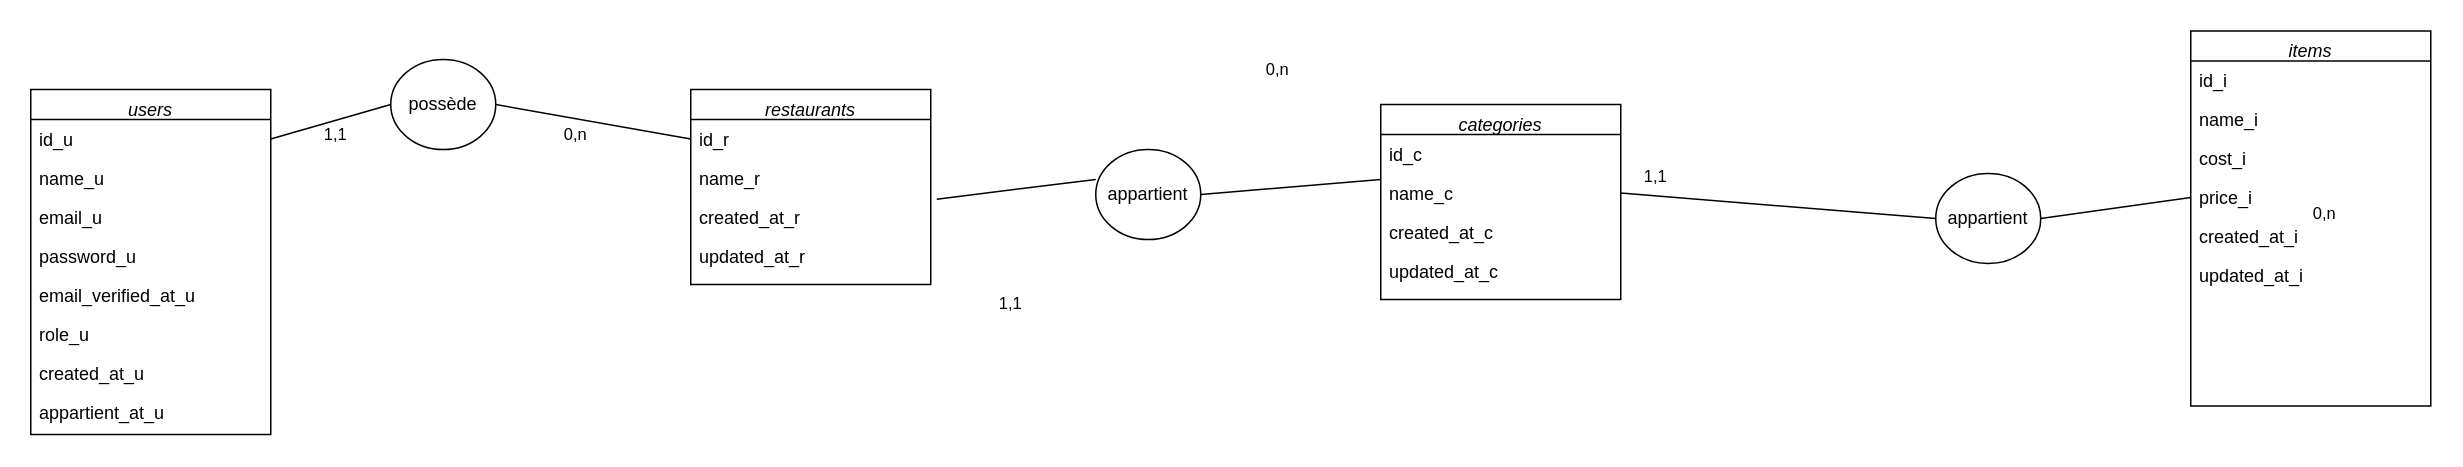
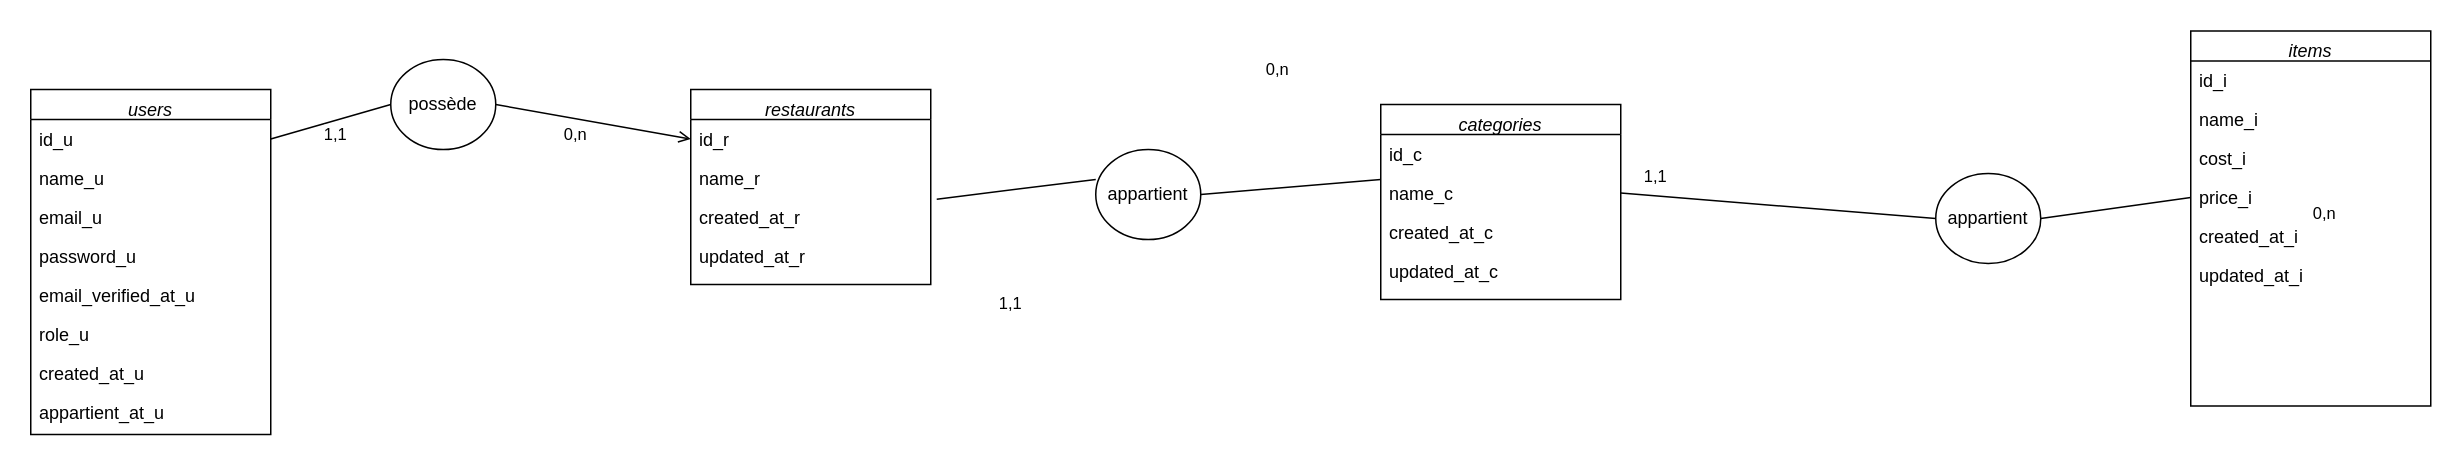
  <mxCell id="0" />
  <mxCell id="1" parent="0" />
  <mxCell id="2" value="users" style="swimlane;fontStyle=2;align=center;verticalAlign=top;childLayout=stackLayout;horizontal=1;startSize=20;horizontalStack=0;resizeParent=1;resizeLast=0;collapsible=1;marginBottom=0;rounded=0;shadow=0;strokeWidth=1;" parent="1" vertex="1"><mxGeometry x="20" y="59" width="160" height="230" as="geometry"><mxRectangle x="230" y="140" width="160" height="26" as="alternateBounds" /></mxGeometry></mxCell>
  <mxCell id="3" value="id_u&#10;" style="text;align=left;verticalAlign=top;spacingLeft=4;spacingRight=4;overflow=hidden;rotatable=0;points=[[0,0.5],[1,0.5]];portConstraint=eastwest;" parent="2" vertex="1"><mxGeometry y="20" width="160" height="26" as="geometry" /></mxCell>
  <mxCell id="4" value="name_u" style="text;align=left;verticalAlign=top;spacingLeft=4;spacingRight=4;overflow=hidden;rotatable=0;points=[[0,0.5],[1,0.5]];portConstraint=eastwest;rounded=0;shadow=0;html=0;" parent="2" vertex="1"><mxGeometry y="46" width="160" height="26" as="geometry" /></mxCell>
  <mxCell id="5" value="email_u" style="text;align=left;verticalAlign=top;spacingLeft=4;spacingRight=4;overflow=hidden;rotatable=0;points=[[0,0.5],[1,0.5]];portConstraint=eastwest;rounded=0;shadow=0;html=0;" parent="2" vertex="1"><mxGeometry y="72" width="160" height="26" as="geometry" /></mxCell>
  <mxCell id="6" value="password_u" style="text;align=left;verticalAlign=top;spacingLeft=4;spacingRight=4;overflow=hidden;rotatable=0;points=[[0,0.5],[1,0.5]];portConstraint=eastwest;rounded=0;shadow=0;html=0;" parent="2" vertex="1"><mxGeometry y="98" width="160" height="26" as="geometry" /></mxCell>
  <mxCell id="7" value="email_verified_at_u" style="text;align=left;verticalAlign=top;spacingLeft=4;spacingRight=4;overflow=hidden;rotatable=0;points=[[0,0.5],[1,0.5]];portConstraint=eastwest;rounded=0;shadow=0;html=0;" parent="2" vertex="1"><mxGeometry y="124" width="160" height="26" as="geometry" /></mxCell>
  <mxCell id="8" value="role_u" style="text;align=left;verticalAlign=top;spacingLeft=4;spacingRight=4;overflow=hidden;rotatable=0;points=[[0,0.5],[1,0.5]];portConstraint=eastwest;rounded=0;shadow=0;html=0;" parent="2" vertex="1"><mxGeometry y="150" width="160" height="26" as="geometry" /></mxCell>
  <mxCell id="9" value="created_at_u" style="text;align=left;verticalAlign=top;spacingLeft=4;spacingRight=4;overflow=hidden;rotatable=0;points=[[0,0.5],[1,0.5]];portConstraint=eastwest;rounded=0;shadow=0;html=0;" parent="2" vertex="1"><mxGeometry y="176" width="160" height="26" as="geometry" /></mxCell>
  <mxCell id="10" value="appartient_at_u" style="text;align=left;verticalAlign=top;spacingLeft=4;spacingRight=4;overflow=hidden;rotatable=0;points=[[0,0.5],[1,0.5]];portConstraint=eastwest;rounded=0;shadow=0;html=0;" parent="2" vertex="1"><mxGeometry y="202" width="160" height="26" as="geometry" /></mxCell>
  <mxCell id="11" value="&#10;" style="text;align=left;verticalAlign=top;spacingLeft=4;spacingRight=4;overflow=hidden;rotatable=0;points=[[0,0.5],[1,0.5]];portConstraint=eastwest;rounded=0;shadow=0;html=0;" parent="1" vertex="1"><mxGeometry x="180" y="179" width="160" height="26" as="geometry" /></mxCell>
  <mxCell id="12" value="restaurants" style="swimlane;fontStyle=2;align=center;verticalAlign=top;childLayout=stackLayout;horizontal=1;startSize=20;horizontalStack=0;resizeParent=1;resizeLast=0;collapsible=1;marginBottom=0;rounded=0;shadow=0;strokeWidth=1;" parent="1" vertex="1"><mxGeometry x="460" y="59" width="160" height="130" as="geometry"><mxRectangle x="230" y="140" width="160" height="26" as="alternateBounds" /></mxGeometry></mxCell>
  <mxCell id="13" value="id_r&#10;" style="text;align=left;verticalAlign=top;spacingLeft=4;spacingRight=4;overflow=hidden;rotatable=0;points=[[0,0.5],[1,0.5]];portConstraint=eastwest;" parent="12" vertex="1"><mxGeometry y="20" width="160" height="26" as="geometry" /></mxCell>
  <mxCell id="14" value="name_r" style="text;align=left;verticalAlign=top;spacingLeft=4;spacingRight=4;overflow=hidden;rotatable=0;points=[[0,0.5],[1,0.5]];portConstraint=eastwest;rounded=0;shadow=0;html=0;" parent="12" vertex="1"><mxGeometry y="46" width="160" height="26" as="geometry" /></mxCell>
  <mxCell id="15" value="created_at_r" style="text;align=left;verticalAlign=top;spacingLeft=4;spacingRight=4;overflow=hidden;rotatable=0;points=[[0,0.5],[1,0.5]];portConstraint=eastwest;rounded=0;shadow=0;html=0;" parent="12" vertex="1"><mxGeometry y="72" width="160" height="26" as="geometry" /></mxCell>
  <mxCell id="16" value="updated_at_r" style="text;align=left;verticalAlign=top;spacingLeft=4;spacingRight=4;overflow=hidden;rotatable=0;points=[[0,0.5],[1,0.5]];portConstraint=eastwest;rounded=0;shadow=0;html=0;" parent="12" vertex="1"><mxGeometry y="98" width="160" height="26" as="geometry" /></mxCell>
  <mxCell id="17" value="possède" style="ellipse;whiteSpace=wrap;html=1;" parent="1" vertex="1"><mxGeometry x="260" y="39" width="70" height="60" as="geometry" /></mxCell>
  <mxCell id="18" value="" style="endArrow=none;html=1;rounded=0;exitX=1;exitY=0.5;exitDx=0;exitDy=0;entryX=0;entryY=0.5;entryDx=0;entryDy=0;" parent="1" source="3" target="17" edge="1"><mxGeometry width="50" height="50" relative="1" as="geometry"><mxPoint x="680" y="209" as="sourcePoint" /><mxPoint x="730" y="159" as="targetPoint" /></mxGeometry></mxCell>
  <mxCell id="19" value="1,1" style="edgeLabel;html=1;align=center;verticalAlign=middle;resizable=0;points=[];" parent="18" vertex="1" connectable="0"><mxGeometry x="0.177" y="2" relative="1" as="geometry"><mxPoint x="-4" y="12" as="offset" /></mxGeometry></mxCell>
- <mxCell id="20" value="" style="endArrow=none;html=1;rounded=0;exitX=1;exitY=0.5;exitDx=0;exitDy=0;entryX=0;entryY=0.5;entryDx=0;entryDy=0;" parent="1" source="17" target="13" edge="1"><mxGeometry width="50" height="50" relative="1" as="geometry"><mxPoint x="680" y="209" as="sourcePoint" /><mxPoint x="730" y="159" as="targetPoint" /></mxGeometry></mxCell>
+ <mxCell id="20" value="" style="endArrow=open;html=1;rounded=0;exitX=1;exitY=0.5;exitDx=0;exitDy=0;entryX=0;entryY=0.5;entryDx=0;entryDy=0;" parent="1" source="17" target="13" edge="1"><mxGeometry width="50" height="50" relative="1" as="geometry"><mxPoint x="680" y="209" as="sourcePoint" /><mxPoint x="730" y="159" as="targetPoint" /></mxGeometry></mxCell>
  <mxCell id="21" value="0,n" style="edgeLabel;html=1;align=center;verticalAlign=middle;resizable=0;points=[];" parent="20" vertex="1" connectable="0"><mxGeometry x="-0.154" y="-1" relative="1" as="geometry"><mxPoint x="-2" y="9" as="offset" /></mxGeometry></mxCell>
  <mxCell id="22" value="categories" style="swimlane;fontStyle=2;align=center;verticalAlign=top;childLayout=stackLayout;horizontal=1;startSize=20;horizontalStack=0;resizeParent=1;resizeLast=0;collapsible=1;marginBottom=0;rounded=0;shadow=0;strokeWidth=1;" parent="1" vertex="1"><mxGeometry x="920" y="69" width="160" height="130" as="geometry"><mxRectangle x="230" y="140" width="160" height="26" as="alternateBounds" /></mxGeometry></mxCell>
  <mxCell id="23" value="id_c" style="text;align=left;verticalAlign=top;spacingLeft=4;spacingRight=4;overflow=hidden;rotatable=0;points=[[0,0.5],[1,0.5]];portConstraint=eastwest;" parent="22" vertex="1"><mxGeometry y="20" width="160" height="26" as="geometry" /></mxCell>
  <mxCell id="24" value="name_c" style="text;align=left;verticalAlign=top;spacingLeft=4;spacingRight=4;overflow=hidden;rotatable=0;points=[[0,0.5],[1,0.5]];portConstraint=eastwest;rounded=0;shadow=0;html=0;" parent="22" vertex="1"><mxGeometry y="46" width="160" height="26" as="geometry" /></mxCell>
  <mxCell id="25" value="created_at_c" style="text;align=left;verticalAlign=top;spacingLeft=4;spacingRight=4;overflow=hidden;rotatable=0;points=[[0,0.5],[1,0.5]];portConstraint=eastwest;rounded=0;shadow=0;html=0;" parent="22" vertex="1"><mxGeometry y="72" width="160" height="26" as="geometry" /></mxCell>
  <mxCell id="26" value="updated_at_c" style="text;align=left;verticalAlign=top;spacingLeft=4;spacingRight=4;overflow=hidden;rotatable=0;points=[[0,0.5],[1,0.5]];portConstraint=eastwest;rounded=0;shadow=0;html=0;" parent="22" vertex="1"><mxGeometry y="98" width="160" height="26" as="geometry" /></mxCell>
  <mxCell id="27" value="items" style="swimlane;fontStyle=2;align=center;verticalAlign=top;childLayout=stackLayout;horizontal=1;startSize=20;horizontalStack=0;resizeParent=1;resizeLast=0;collapsible=1;marginBottom=0;rounded=0;shadow=0;strokeWidth=1;" parent="1" vertex="1"><mxGeometry x="1460" y="20" width="160" height="250" as="geometry"><mxRectangle x="230" y="140" width="160" height="26" as="alternateBounds" /></mxGeometry></mxCell>
  <mxCell id="28" value="id_i" style="text;align=left;verticalAlign=top;spacingLeft=4;spacingRight=4;overflow=hidden;rotatable=0;points=[[0,0.5],[1,0.5]];portConstraint=eastwest;" parent="27" vertex="1"><mxGeometry y="20" width="160" height="26" as="geometry" /></mxCell>
  <mxCell id="29" value="name_i" style="text;align=left;verticalAlign=top;spacingLeft=4;spacingRight=4;overflow=hidden;rotatable=0;points=[[0,0.5],[1,0.5]];portConstraint=eastwest;rounded=0;shadow=0;html=0;" parent="27" vertex="1"><mxGeometry y="46" width="160" height="26" as="geometry" /></mxCell>
  <mxCell id="30" value="cost_i" style="text;align=left;verticalAlign=top;spacingLeft=4;spacingRight=4;overflow=hidden;rotatable=0;points=[[0,0.5],[1,0.5]];portConstraint=eastwest;rounded=0;shadow=0;html=0;" parent="27" vertex="1"><mxGeometry y="72" width="160" height="26" as="geometry" /></mxCell>
  <mxCell id="31" value="price_i" style="text;align=left;verticalAlign=top;spacingLeft=4;spacingRight=4;overflow=hidden;rotatable=0;points=[[0,0.5],[1,0.5]];portConstraint=eastwest;rounded=0;shadow=0;html=0;" parent="27" vertex="1"><mxGeometry y="98" width="160" height="26" as="geometry" /></mxCell>
  <mxCell id="32" value="created_at_i" style="text;align=left;verticalAlign=top;spacingLeft=4;spacingRight=4;overflow=hidden;rotatable=0;points=[[0,0.5],[1,0.5]];portConstraint=eastwest;rounded=0;shadow=0;html=0;" parent="27" vertex="1"><mxGeometry y="124" width="160" height="26" as="geometry" /></mxCell>
  <mxCell id="33" value="updated_at_i" style="text;align=left;verticalAlign=top;spacingLeft=4;spacingRight=4;overflow=hidden;rotatable=0;points=[[0,0.5],[1,0.5]];portConstraint=eastwest;rounded=0;shadow=0;html=0;" parent="27" vertex="1"><mxGeometry y="150" width="160" height="26" as="geometry" /></mxCell>
  <mxCell id="34" value="appartient" style="ellipse;whiteSpace=wrap;html=1;" parent="1" vertex="1"><mxGeometry x="730" y="99" width="70" height="60" as="geometry" /></mxCell>
  <mxCell id="35" value="appartient" style="ellipse;whiteSpace=wrap;html=1;" parent="1" vertex="1"><mxGeometry x="1290" y="115" width="70" height="60" as="geometry" /></mxCell>
  <mxCell id="36" value="" style="endArrow=none;html=1;rounded=0;entryX=1.025;entryY=0.043;entryDx=0;entryDy=0;exitX=0;exitY=0.333;exitDx=0;exitDy=0;entryPerimeter=0;exitPerimeter=0;" parent="1" source="34" target="15" edge="1"><mxGeometry width="50" height="50" relative="1" as="geometry"><mxPoint x="490" y="279" as="sourcePoint" /><mxPoint x="540" y="229" as="targetPoint" /></mxGeometry></mxCell>
  <mxCell id="37" value="1,1" style="edgeLabel;html=1;align=center;verticalAlign=middle;resizable=0;points=[];" parent="36" vertex="1" connectable="0"><mxGeometry x="-0.395" relative="1" as="geometry"><mxPoint x="-26" y="79" as="offset" /></mxGeometry></mxCell>
  <mxCell id="38" value="" style="endArrow=none;html=1;rounded=0;entryX=1;entryY=0.5;entryDx=0;entryDy=0;exitX=0;exitY=0.154;exitDx=0;exitDy=0;exitPerimeter=0;" parent="1" source="24" target="34" edge="1"><mxGeometry width="50" height="50" relative="1" as="geometry"><mxPoint x="530" y="329" as="sourcePoint" /><mxPoint x="580" y="279" as="targetPoint" /><Array as="points" /></mxGeometry></mxCell>
  <mxCell id="39" value="0,n" style="edgeLabel;html=1;align=center;verticalAlign=middle;resizable=0;points=[];" parent="38" vertex="1" connectable="0"><mxGeometry x="0.088" y="-1" relative="1" as="geometry"><mxPoint x="-4" y="-78" as="offset" /></mxGeometry></mxCell>
  <mxCell id="40" value="" style="endArrow=none;html=1;rounded=0;exitX=0;exitY=0.5;exitDx=0;exitDy=0;entryX=1;entryY=0.5;entryDx=0;entryDy=0;" parent="1" source="35" target="24" edge="1"><mxGeometry width="50" height="50" relative="1" as="geometry"><mxPoint x="680" y="329" as="sourcePoint" /><mxPoint x="730" y="279" as="targetPoint" /></mxGeometry></mxCell>
  <mxCell id="41" value="1,1" style="edgeLabel;html=1;align=center;verticalAlign=middle;resizable=0;points=[];" parent="40" vertex="1" connectable="0"><mxGeometry x="-0.296" y="-4" relative="1" as="geometry"><mxPoint x="-114" y="-19" as="offset" /></mxGeometry></mxCell>
  <mxCell id="42" value="" style="endArrow=none;html=1;rounded=0;exitX=1;exitY=0.5;exitDx=0;exitDy=0;entryX=0;entryY=0.5;entryDx=0;entryDy=0;" parent="1" source="35" target="31" edge="1"><mxGeometry width="50" height="50" relative="1" as="geometry"><mxPoint x="680" y="329" as="sourcePoint" /><mxPoint x="730" y="279" as="targetPoint" /><Array as="points" /></mxGeometry></mxCell>
  <mxCell id="43" value="0,n" style="edgeLabel;html=1;align=center;verticalAlign=middle;resizable=0;points=[];" parent="42" vertex="1" connectable="0"><mxGeometry x="0.151" y="-1" relative="1" as="geometry"><mxPoint x="131" y="4" as="offset" /></mxGeometry></mxCell>
